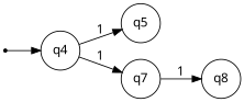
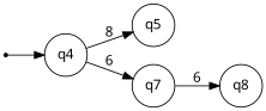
  digraph {
    fontname="Noto Sans"
    rankdir=LR
    node [fontname="Noto Sans" shape=circle]
    edge [fontname="Noto Sans"]
    inic [shape=point]
    q4
    q5
    q7
    q8
    inic -> q4
-   q4 -> q5 [label=1]
-   q4 -> q7 [label=1]
-   q7 -> q8 [label=1]
+   q4 -> q5 [label=8]
+   q4 -> q7 [label=6]
+   q7 -> q8 [label=6]
  }
